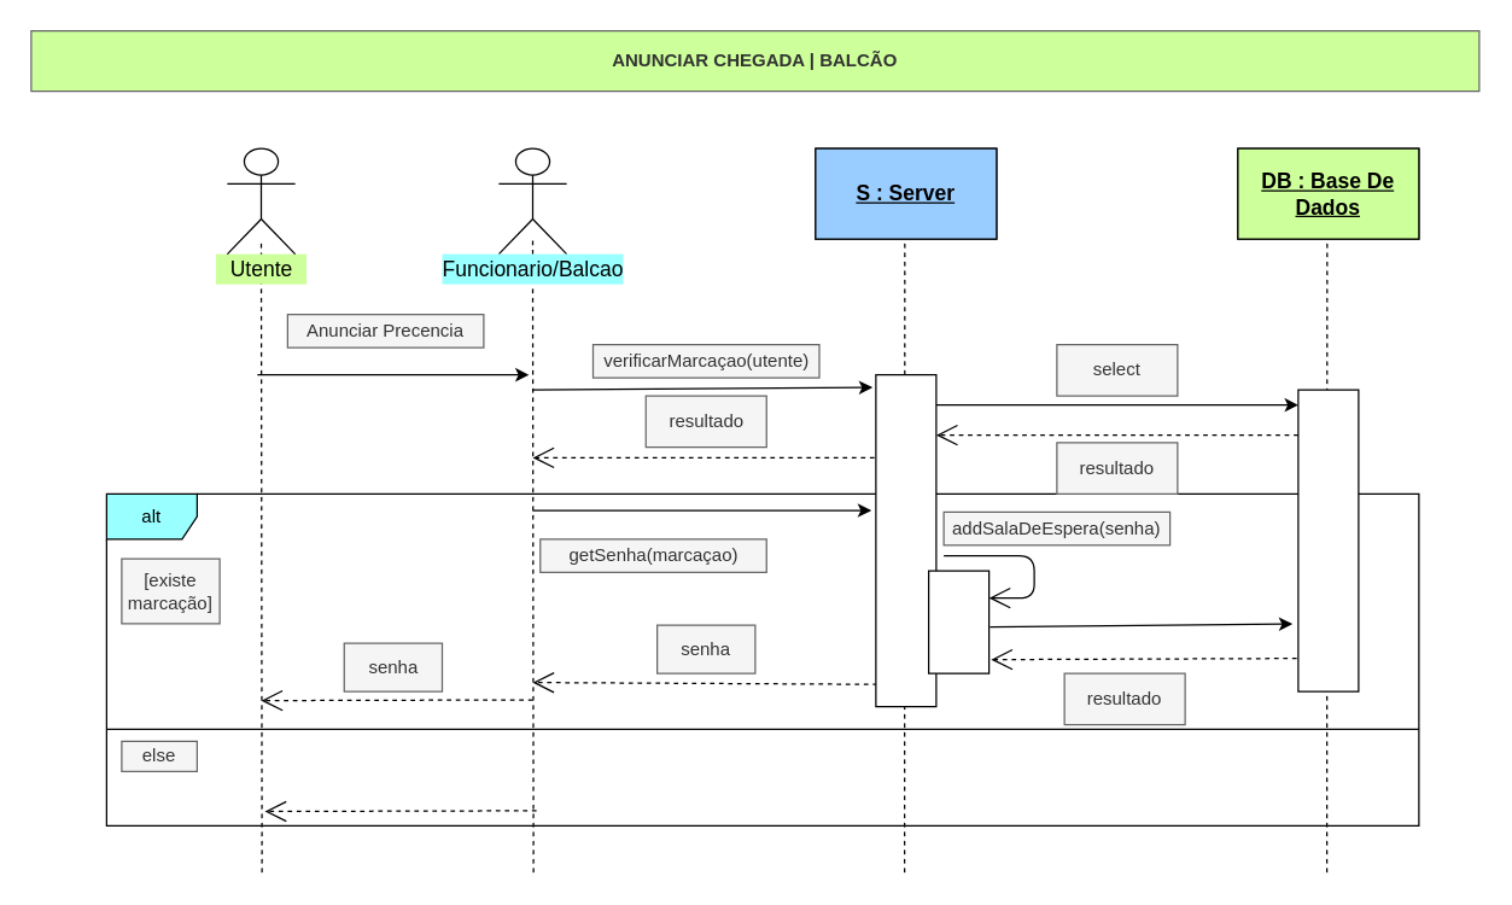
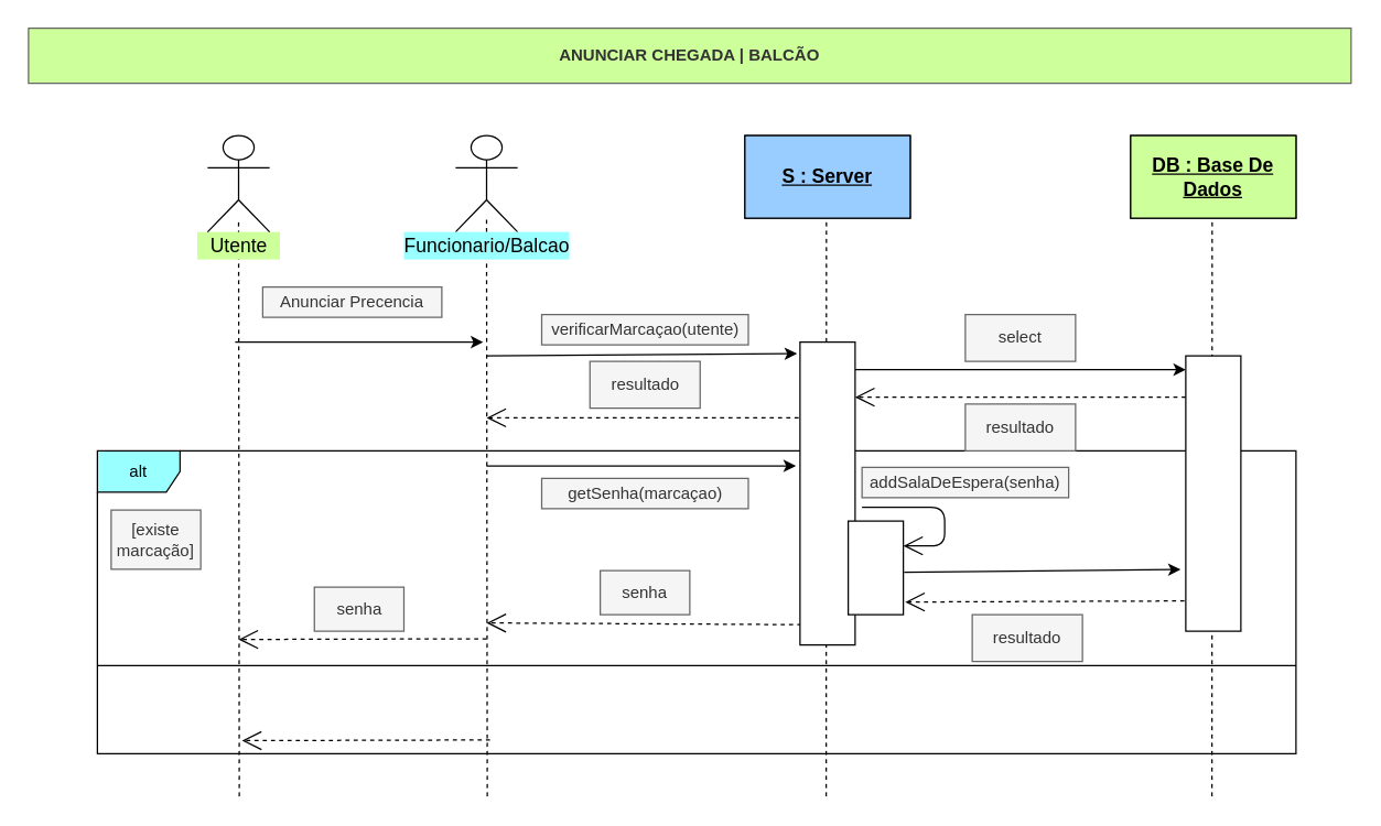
  <mxCell id="0" />
  <mxCell id="1" parent="0" />
  <mxCell id="2" value="alt" style="shape=umlFrame;whiteSpace=wrap;html=1;fillColor=#9AFFFF;" parent="1" vertex="1"><mxGeometry x="70" y="327" width="870" height="220" as="geometry" /></mxCell>
  <mxCell id="3" value="&lt;b&gt;ANUNCIAR CHEGADA | BALCÃO&lt;/b&gt;" style="text;html=1;align=center;verticalAlign=middle;whiteSpace=wrap;rounded=0;strokeColor=#666666;fontColor=#333333;fillColor=#CDFF9A;" parent="1" vertex="1"><mxGeometry x="20" y="20" width="960" height="40" as="geometry" /></mxCell>
  <mxCell id="4" value="&lt;span style=&quot;font-size: 14px&quot;&gt;&lt;b&gt;BaseDeDados&lt;/b&gt;&lt;/span&gt;" style="rounded=0;whiteSpace=wrap;html=1;fillColor=#9AFF9A;" parent="1" vertex="1"><mxGeometry x="820" y="98" width="120" height="60" as="geometry" /></mxCell>
  <mxCell id="5" value="" style="endArrow=none;dashed=1;html=1;rounded=1;" parent="1" edge="1"><mxGeometry width="50" height="50" relative="1" as="geometry"><mxPoint x="173" y="578" as="sourcePoint" /><mxPoint x="172.5" y="158" as="targetPoint" /></mxGeometry></mxCell>
  <mxCell id="6" value="&lt;span style=&quot;font-size: 14px&quot;&gt;Utente&lt;/span&gt;" style="text;html=1;align=center;verticalAlign=middle;whiteSpace=wrap;rounded=0;fillColor=#CDFF9A;" parent="1" vertex="1"><mxGeometry x="142.5" y="168" width="60" height="20" as="geometry" /></mxCell>
  <mxCell id="7" value="Anunciar Precencia" style="text;html=1;strokeColor=#666666;align=center;verticalAlign=middle;whiteSpace=wrap;rounded=0;fillColor=#f5f5f5;fontColor=#333333;" parent="1" vertex="1"><mxGeometry x="190" y="208" width="130" height="22" as="geometry" /></mxCell>
  <mxCell id="8" value="" style="endArrow=none;dashed=1;html=1;rounded=1;" parent="1" edge="1"><mxGeometry width="50" height="50" relative="1" as="geometry"><mxPoint x="599" y="578" as="sourcePoint" /><mxPoint x="599.17" y="148" as="targetPoint" /></mxGeometry></mxCell>
  <mxCell id="9" value="" style="endArrow=none;dashed=1;html=1;rounded=1;" parent="1" edge="1"><mxGeometry width="50" height="50" relative="1" as="geometry"><mxPoint x="879" y="578" as="sourcePoint" /><mxPoint x="879.17" y="158" as="targetPoint" /></mxGeometry></mxCell>
  <mxCell id="10" value="" style="shape=umlActor;verticalLabelPosition=bottom;verticalAlign=top;html=1;outlineConnect=0;" parent="1" vertex="1"><mxGeometry x="150" y="98" width="45" height="70" as="geometry" /></mxCell>
  <mxCell id="11" value="&lt;font style=&quot;font-size: 14px&quot;&gt;Server&lt;/font&gt;" style="rounded=0;whiteSpace=wrap;html=1;fillColor=#9ACDFF;" parent="1" vertex="1"><mxGeometry x="540" y="98" width="120" height="60" as="geometry" /></mxCell>
  <mxCell id="12" value="" style="endArrow=none;dashed=1;html=1;rounded=1;" parent="1" source="14" edge="1"><mxGeometry width="50" height="50" relative="1" as="geometry"><mxPoint x="352.5" y="748" as="sourcePoint" /><mxPoint x="352.5" y="158" as="targetPoint" /></mxGeometry></mxCell>
  <mxCell id="13" value="" style="shape=umlActor;verticalLabelPosition=bottom;verticalAlign=top;html=1;outlineConnect=0;" parent="1" vertex="1"><mxGeometry x="330" y="98" width="45" height="70" as="geometry" /></mxCell>
  <mxCell id="14" value="&lt;span style=&quot;font-size: 14px&quot;&gt;Funcionario/Balcao&lt;/span&gt;" style="text;html=1;align=center;verticalAlign=middle;whiteSpace=wrap;rounded=0;fillColor=#9AFFFF;" parent="1" vertex="1"><mxGeometry x="292.5" y="168" width="120" height="20" as="geometry" /></mxCell>
  <mxCell id="15" value="" style="endArrow=none;dashed=1;html=1;rounded=1;" parent="1" target="14" edge="1"><mxGeometry width="50" height="50" relative="1" as="geometry"><mxPoint x="353" y="578" as="sourcePoint" /><mxPoint x="352.5" y="158" as="targetPoint" /></mxGeometry></mxCell>
  <mxCell id="16" value="" style="endArrow=classic;html=1;" parent="1" edge="1"><mxGeometry width="50" height="50" relative="1" as="geometry"><mxPoint x="170" y="248" as="sourcePoint" /><mxPoint x="350" y="248" as="targetPoint" /></mxGeometry></mxCell>
  <mxCell id="17" value="" style="endArrow=classic;html=1;entryX=-0.055;entryY=0.038;entryDx=0;entryDy=0;entryPerimeter=0;" parent="1" edge="1" target="38"><mxGeometry width="50" height="50" relative="1" as="geometry"><mxPoint x="352.5" y="258" as="sourcePoint" /><mxPoint x="832.5" y="258" as="targetPoint" /></mxGeometry></mxCell>
  <mxCell id="18" value="verificarMarcaçao(utente)" style="text;html=1;strokeColor=#666666;align=center;verticalAlign=middle;whiteSpace=wrap;rounded=0;fillColor=#f5f5f5;fontColor=#333333;" parent="1" vertex="1"><mxGeometry x="392.5" y="228" width="150" height="22" as="geometry" /></mxCell>
  <mxCell id="19" value="" style="endArrow=classic;html=1;" parent="1" edge="1"><mxGeometry width="50" height="50" relative="1" as="geometry"><mxPoint x="620" y="268" as="sourcePoint" /><mxPoint x="860" y="268" as="targetPoint" /></mxGeometry></mxCell>
  <mxCell id="20" value="select" style="text;html=1;strokeColor=#666666;align=center;verticalAlign=middle;whiteSpace=wrap;rounded=0;fillColor=#f5f5f5;fontColor=#333333;" parent="1" vertex="1"><mxGeometry x="700" y="228" width="80" height="34" as="geometry" /></mxCell>
  <mxCell id="21" value="" style="endArrow=open;endFill=1;endSize=12;html=1;dashed=1;" parent="1" edge="1"><mxGeometry width="160" relative="1" as="geometry"><mxPoint x="860" y="288" as="sourcePoint" /><mxPoint x="620" y="288" as="targetPoint" /></mxGeometry></mxCell>
  <mxCell id="22" value="resultado" style="text;html=1;strokeColor=#666666;align=center;verticalAlign=middle;whiteSpace=wrap;rounded=0;fillColor=#f5f5f5;fontColor=#333333;" parent="1" vertex="1"><mxGeometry x="700" y="293" width="80" height="34" as="geometry" /></mxCell>
  <mxCell id="23" value="" style="endArrow=open;endFill=1;endSize=12;html=1;dashed=1;" parent="1" edge="1"><mxGeometry width="160" relative="1" as="geometry"><mxPoint x="579" y="303" as="sourcePoint" /><mxPoint x="352.5" y="303" as="targetPoint" /></mxGeometry></mxCell>
  <mxCell id="24" value="resultado" style="text;html=1;strokeColor=#666666;align=center;verticalAlign=middle;whiteSpace=wrap;rounded=0;fillColor=#f5f5f5;fontColor=#333333;" parent="1" vertex="1"><mxGeometry x="427.5" y="262" width="80" height="34" as="geometry" /></mxCell>
  <mxCell id="25" value="[existe marcação]" style="text;html=1;strokeColor=#666666;align=center;verticalAlign=middle;whiteSpace=wrap;rounded=0;fillColor=#f5f5f5;fontColor=#333333;" parent="1" vertex="1"><mxGeometry x="80" y="370" width="65" height="43" as="geometry" /></mxCell>
  <mxCell id="26" value="" style="endArrow=classic;html=1;entryX=-0.075;entryY=0.409;entryDx=0;entryDy=0;entryPerimeter=0;" parent="1" edge="1" target="38"><mxGeometry width="50" height="50" relative="1" as="geometry"><mxPoint x="352.5" y="338" as="sourcePoint" /><mxPoint x="832.5" y="338" as="targetPoint" /></mxGeometry></mxCell>
- <mxCell id="27" value="getSenha(marcaçao)" style="text;html=1;strokeColor=#666666;align=center;verticalAlign=middle;whiteSpace=wrap;rounded=0;fillColor=#f5f5f5;fontColor=#333333;" parent="1" vertex="1"><mxGeometry x="357.5" y="357" width="150" height="22" as="geometry" /></mxCell>
+ <mxCell id="27" value="getSenha(marcaçao)" style="text;html=1;strokeColor=#666666;align=center;verticalAlign=middle;whiteSpace=wrap;rounded=0;fillColor=#f5f5f5;fontColor=#333333;" parent="1" vertex="1"><mxGeometry x="392.5" y="347" width="150" height="22" as="geometry" /></mxCell>
  <mxCell id="28" value="" style="endArrow=open;endFill=1;endSize=12;html=1;dashed=1;exitX=0.025;exitY=0.933;exitDx=0;exitDy=0;exitPerimeter=0;" parent="1" edge="1" source="38"><mxGeometry width="160" relative="1" as="geometry"><mxPoint x="832.5" y="452" as="sourcePoint" /><mxPoint x="352.5" y="452" as="targetPoint" /></mxGeometry></mxCell>
  <mxCell id="29" value="senha" style="text;html=1;strokeColor=#666666;align=center;verticalAlign=middle;whiteSpace=wrap;rounded=0;fillColor=#f5f5f5;fontColor=#333333;" parent="1" vertex="1"><mxGeometry x="435" y="414" width="65" height="32" as="geometry" /></mxCell>
  <mxCell id="30" value="" style="endArrow=open;endFill=1;endSize=12;html=1;dashed=1;" parent="1" edge="1"><mxGeometry width="160" relative="1" as="geometry"><mxPoint x="352.5" y="463.5" as="sourcePoint" /><mxPoint x="172.5" y="464" as="targetPoint" /></mxGeometry></mxCell>
  <mxCell id="31" value="senha" style="text;html=1;strokeColor=#666666;align=center;verticalAlign=middle;whiteSpace=wrap;rounded=0;fillColor=#f5f5f5;fontColor=#333333;" parent="1" vertex="1"><mxGeometry x="227.5" y="426" width="65" height="32" as="geometry" /></mxCell>
  <mxCell id="32" value="" style="endArrow=open;endFill=1;endSize=12;html=1;" parent="1" edge="1"><mxGeometry width="160" relative="1" as="geometry"><mxPoint x="625" y="368" as="sourcePoint" /><mxPoint x="655" y="396" as="targetPoint" /><Array as="points"><mxPoint x="685" y="368" /><mxPoint x="685" y="396" /></Array></mxGeometry></mxCell>
  <mxCell id="33" value="" style="endArrow=classic;html=1;exitX=1.015;exitY=0.547;exitDx=0;exitDy=0;exitPerimeter=0;entryX=-0.095;entryY=0.776;entryDx=0;entryDy=0;entryPerimeter=0;" parent="1" source="39" target="37" edge="1"><mxGeometry width="50" height="50" relative="1" as="geometry"><mxPoint x="415" y="346" as="sourcePoint" /><mxPoint x="850" y="415" as="targetPoint" /></mxGeometry></mxCell>
  <mxCell id="34" value="" style="endArrow=open;endFill=1;endSize=12;html=1;dashed=1;entryX=1.035;entryY=0.865;entryDx=0;entryDy=0;entryPerimeter=0;" parent="1" target="39" edge="1"><mxGeometry width="160" relative="1" as="geometry"><mxPoint x="865" y="436" as="sourcePoint" /><mxPoint x="625" y="436" as="targetPoint" /></mxGeometry></mxCell>
  <mxCell id="35" value="resultado" style="text;html=1;strokeColor=#666666;align=center;verticalAlign=middle;whiteSpace=wrap;rounded=0;fillColor=#f5f5f5;fontColor=#333333;" parent="1" vertex="1"><mxGeometry x="705" y="446" width="80" height="34" as="geometry" /></mxCell>
  <mxCell id="36" value="addSalaDeEspera(senha)" style="text;html=1;strokeColor=#666666;align=center;verticalAlign=middle;whiteSpace=wrap;rounded=0;fillColor=#f5f5f5;fontColor=#333333;" parent="1" vertex="1"><mxGeometry x="625" y="339" width="150" height="22" as="geometry" /></mxCell>
  <mxCell id="37" value="" style="rounded=0;whiteSpace=wrap;html=1;" parent="1" vertex="1"><mxGeometry x="860" y="258" width="40" height="200" as="geometry" /></mxCell>
  <mxCell id="38" value="" style="rounded=0;whiteSpace=wrap;html=1;" parent="1" vertex="1"><mxGeometry x="580" y="248" width="40" height="220" as="geometry" /></mxCell>
  <mxCell id="39" value="" style="rounded=0;whiteSpace=wrap;html=1;" parent="1" vertex="1"><mxGeometry x="615" y="378" width="40" height="68" as="geometry" /></mxCell>
  <mxCell id="40" value="" style="line;strokeWidth=1;fillColor=none;align=left;verticalAlign=middle;spacingTop=-1;spacingLeft=3;spacingRight=3;rotatable=0;labelPosition=right;points=[];portConstraint=eastwest;" parent="1" vertex="1"><mxGeometry x="70" y="479" width="870" height="8" as="geometry" /></mxCell>
- <mxCell id="41" value="else" style="text;html=1;strokeColor=#666666;align=center;verticalAlign=middle;whiteSpace=wrap;rounded=0;fillColor=#f5f5f5;fontColor=#333333;" parent="1" vertex="1"><mxGeometry x="80" y="491" width="50" height="20" as="geometry" /></mxCell>
  <mxCell id="42" value="" style="endArrow=open;endFill=1;endSize=12;html=1;dashed=1;" parent="1" edge="1"><mxGeometry width="160" relative="1" as="geometry"><mxPoint x="355" y="537" as="sourcePoint" /><mxPoint x="175" y="537.5" as="targetPoint" /></mxGeometry></mxCell>
  <mxCell id="43" value="&lt;font style=&quot;font-size: 14px&quot;&gt;&lt;b&gt;&lt;u&gt;S : Server&lt;/u&gt;&lt;/b&gt;&lt;/font&gt;" style="rounded=0;whiteSpace=wrap;html=1;fillColor=#9ACDFF;" parent="1" vertex="1"><mxGeometry x="540" y="98" width="120" height="60" as="geometry" /></mxCell>
  <mxCell id="44" value="&lt;span style=&quot;font-size: 14px&quot;&gt;&lt;b&gt;&lt;u&gt;DB : Base De Dados&lt;/u&gt;&lt;/b&gt;&lt;/span&gt;" style="rounded=0;whiteSpace=wrap;html=1;fillColor=#cdff9a;" parent="1" vertex="1"><mxGeometry x="820" y="98" width="120" height="60" as="geometry" /></mxCell>
